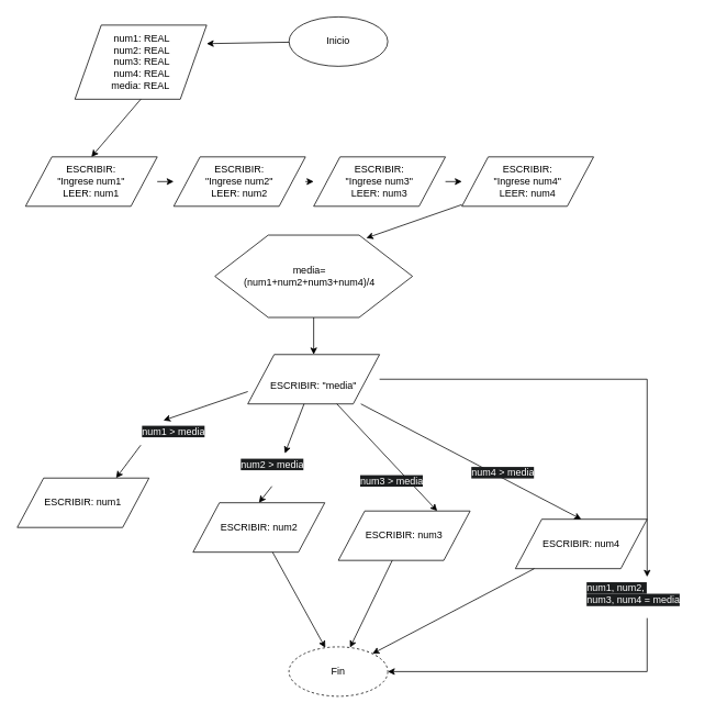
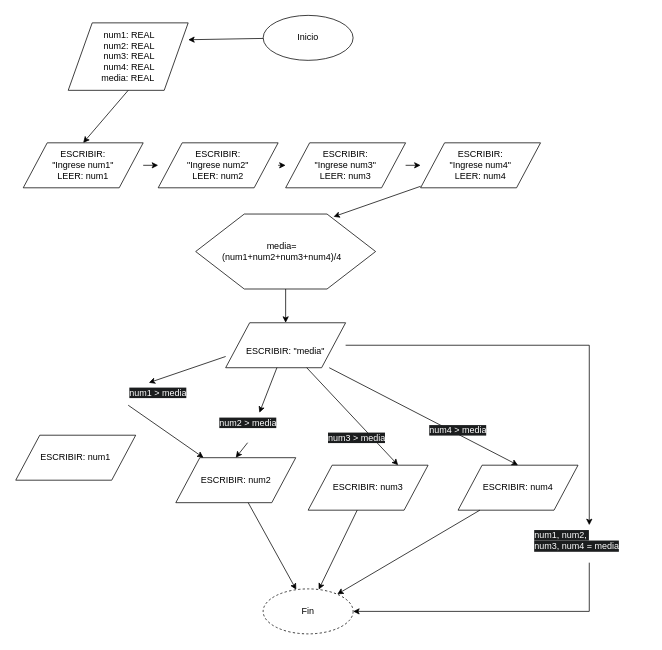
  <mxCell id="0" />
  <mxCell id="1" parent="0" />
  <mxCell id="2" value="Inicio" style="ellipse;whiteSpace=wrap;html=1;" parent="1" vertex="1"><mxGeometry x="350" y="20" width="120" height="60" as="geometry" /></mxCell>
  <mxCell id="3" value="ESCRIBIR:&lt;div&gt;&quot;Ingrese num1&quot;&lt;br&gt;LEER: num1&lt;/div&gt;" style="shape=parallelogram;whiteSpace=wrap;html=1;" parent="1" vertex="1"><mxGeometry x="30" y="190" width="160" height="60" as="geometry" /></mxCell>
  <mxCell id="4" value="ESCRIBIR:&lt;div&gt;&quot;Ingrese num2&quot;&lt;br&gt;LEER: num2&lt;/div&gt;" style="shape=parallelogram;whiteSpace=wrap;html=1;" parent="1" vertex="1"><mxGeometry x="210" y="190" width="160" height="60" as="geometry" /></mxCell>
  <mxCell id="5" value="ESCRIBIR:&lt;div&gt;&quot;Ingrese num3&quot;&lt;br&gt;LEER: num3&lt;/div&gt;" style="shape=parallelogram;whiteSpace=wrap;html=1;" parent="1" vertex="1"><mxGeometry x="380" y="190" width="160" height="60" as="geometry" /></mxCell>
  <mxCell id="6" value="ESCRIBIR:&lt;div&gt;&quot;Ingrese num4&quot;&lt;br&gt;LEER: num4&lt;/div&gt;" style="shape=parallelogram;whiteSpace=wrap;html=1;" parent="1" vertex="1"><mxGeometry x="560" y="190" width="160" height="60" as="geometry" /></mxCell>
  <mxCell id="7" style="edgeStyle=orthogonalEdgeStyle;rounded=0;orthogonalLoop=1;jettySize=auto;html=1;exitX=1;exitY=0.5;exitDx=0;exitDy=0;entryX=0.5;entryY=0;entryDx=0;entryDy=0;" edge="1" parent="1" source="8" target="32"><mxGeometry relative="1" as="geometry"><mxPoint x="860" y="655" as="targetPoint" /></mxGeometry></mxCell>
  <mxCell id="8" value="&lt;br&gt;ESCRIBIR: &quot;media&quot;" style="shape=parallelogram;whiteSpace=wrap;html=1;" parent="1" vertex="1"><mxGeometry x="300" y="430" width="160" height="60" as="geometry" /></mxCell>
  <mxCell id="9" value="ESCRIBIR: num1" style="shape=parallelogram;whiteSpace=wrap;html=1;" parent="1" vertex="1"><mxGeometry x="20" y="580" width="160" height="60" as="geometry" /></mxCell>
  <mxCell id="10" value="ESCRIBIR: num2" style="shape=parallelogram;whiteSpace=wrap;html=1;" parent="1" vertex="1"><mxGeometry x="233.5" y="610" width="160" height="60" as="geometry" /></mxCell>
  <mxCell id="11" value="ESCRIBIR: num3" style="shape=parallelogram;whiteSpace=wrap;html=1;" parent="1" vertex="1"><mxGeometry x="410" y="620" width="160" height="60" as="geometry" /></mxCell>
- <mxCell id="12" value="ESCRIBIR: num4" style="shape=parallelogram;whiteSpace=wrap;html=1;" parent="1" vertex="1"><mxGeometry x="625" y="630" width="160" height="60" as="geometry" /></mxCell>
+ <mxCell id="12" value="ESCRIBIR: num4" style="shape=parallelogram;whiteSpace=wrap;html=1;" parent="1" vertex="1"><mxGeometry x="610" y="620" width="160" height="60" as="geometry" /></mxCell>
  <mxCell id="13" value="Fin" style="ellipse;whiteSpace=wrap;html=1;dashed=1;" parent="1" vertex="1"><mxGeometry x="350" y="785" width="120" height="60" as="geometry" /></mxCell>
  <mxCell id="14" style="entryX=1;entryY=0.25;entryDx=0;entryDy=0;" parent="1" source="2" target="25" edge="1"><mxGeometry relative="1" as="geometry" /></mxCell>
  <mxCell id="15" parent="1" source="3" target="4" edge="1"><mxGeometry relative="1" as="geometry" /></mxCell>
  <mxCell id="16" parent="1" source="4" target="5" edge="1"><mxGeometry relative="1" as="geometry" /></mxCell>
  <mxCell id="17" parent="1" source="5" target="6" edge="1"><mxGeometry relative="1" as="geometry" /></mxCell>
  <mxCell id="18" style="entryX=0.766;entryY=0.036;entryDx=0;entryDy=0;entryPerimeter=0;" parent="1" source="6" target="27" edge="1"><mxGeometry relative="1" as="geometry"><mxPoint x="390" y="380" as="targetPoint" /></mxGeometry></mxCell>
- <mxCell id="19" style="entryX=0.75;entryY=0;entryDx=0;entryDy=0;exitX=0;exitY=0.75;exitDx=0;exitDy=0;" parent="1" source="36" target="9" edge="1"><mxGeometry relative="1" as="geometry"><mxPoint x="170" y="560" as="targetPoint" /></mxGeometry></mxCell>
+ <mxCell id="19" style="exitX=0;exitY=0.75;exitDx=0;exitDy=0;" parent="1" source="36" target="10" edge="1"><mxGeometry relative="1" as="geometry"><mxPoint x="170" y="560" as="targetPoint" /></mxGeometry></mxCell>
  <mxCell id="20" style="entryX=0.5;entryY=0;entryDx=0;entryDy=0;" parent="1" source="34" target="10" edge="1"><mxGeometry relative="1" as="geometry"><mxPoint x="317.297" y="573.649" as="targetPoint" /></mxGeometry></mxCell>
  <mxCell id="21" style="entryX=0.75;entryY=0;entryDx=0;entryDy=0;" parent="1" source="8" target="11" edge="1"><mxGeometry relative="1" as="geometry"><mxPoint x="502.727" y="578.636" as="targetPoint" /></mxGeometry></mxCell>
  <mxCell id="22" parent="1" source="10" target="13" edge="1"><mxGeometry relative="1" as="geometry" /></mxCell>
  <mxCell id="23" parent="1" source="11" target="13" edge="1"><mxGeometry relative="1" as="geometry" /></mxCell>
  <mxCell id="24" parent="1" source="12" target="13" edge="1"><mxGeometry relative="1" as="geometry" /></mxCell>
  <mxCell id="25" value="&amp;nbsp;num1: REAL&lt;br&gt;&amp;nbsp;num2&lt;span style=&quot;background-color: transparent; color: light-dark(rgb(0, 0, 0), rgb(255, 255, 255));&quot;&gt;: REAL&lt;/span&gt;&lt;div&gt;&lt;div&gt;&amp;nbsp;num3: REAL&lt;/div&gt;&lt;div&gt;&amp;nbsp;num4: REAL&lt;br&gt;&lt;div&gt;media: REAL&lt;/div&gt;&lt;/div&gt;&lt;/div&gt;" style="shape=parallelogram;whiteSpace=wrap;html=1;" vertex="1" parent="1"><mxGeometry x="90" y="30" width="160" height="90" as="geometry" /></mxCell>
  <mxCell id="26" style="exitX=0.5;exitY=1;exitDx=0;exitDy=0;entryX=0.5;entryY=0;entryDx=0;entryDy=0;" edge="1" parent="1" source="25" target="3"><mxGeometry relative="1" as="geometry"><mxPoint x="477" y="120" as="sourcePoint" /><mxPoint x="280" y="294" as="targetPoint" /></mxGeometry></mxCell>
  <mxCell id="27" value="" style="verticalLabelPosition=bottom;verticalAlign=top;html=1;shape=hexagon;perimeter=hexagonPerimeter2;arcSize=6;size=0.27;" vertex="1" parent="1"><mxGeometry x="260" y="285" width="240" height="100" as="geometry" /></mxCell>
  <mxCell id="28" style="edgeStyle=orthogonalEdgeStyle;rounded=0;orthogonalLoop=1;jettySize=auto;html=1;exitX=0.5;exitY=1;exitDx=0;exitDy=0;" edge="1" parent="1" source="27" target="8"><mxGeometry relative="1" as="geometry"><mxPoint x="370" y="500" as="sourcePoint" /></mxGeometry></mxCell>
  <mxCell id="29" value="&lt;div&gt;&lt;br&gt;&lt;/div&gt;media=(num1+num2+num3+num4)/4&lt;div&gt;&lt;br&gt;&lt;/div&gt;" style="text;html=1;align=center;verticalAlign=middle;whiteSpace=wrap;rounded=0;" vertex="1" parent="1"><mxGeometry x="345" y="320" width="60" height="30" as="geometry" /></mxCell>
  <mxCell id="30" style="edgeStyle=orthogonalEdgeStyle;rounded=0;orthogonalLoop=1;jettySize=auto;html=1;exitX=0.5;exitY=1;exitDx=0;exitDy=0;entryX=1;entryY=0.5;entryDx=0;entryDy=0;" edge="1" parent="1" source="32" target="13"><mxGeometry relative="1" as="geometry"><mxPoint x="860" y="785" as="sourcePoint" /></mxGeometry></mxCell>
  <mxCell id="31" value="&lt;span style=&quot;color: rgb(255, 255, 255); font-family: Helvetica; font-size: 12px; font-style: normal; font-variant-ligatures: normal; font-variant-caps: normal; font-weight: 400; letter-spacing: normal; orphans: 2; text-align: center; text-indent: 0px; text-transform: none; widows: 2; word-spacing: 0px; -webkit-text-stroke-width: 0px; white-space: normal; background-color: rgb(27, 29, 30); text-decoration-thickness: initial; text-decoration-style: initial; text-decoration-color: initial; display: inline !important; float: none;&quot;&gt;num3 &amp;gt; media&lt;/span&gt;" style="text;whiteSpace=wrap;html=1;" vertex="1" parent="1"><mxGeometry x="435" y="570" width="110" height="40" as="geometry" /></mxCell>
  <mxCell id="32" value="&lt;span style=&quot;color: rgb(255, 255, 255); font-family: Helvetica; font-size: 12px; font-style: normal; font-variant-ligatures: normal; font-variant-caps: normal; font-weight: 400; letter-spacing: normal; orphans: 2; text-align: center; text-indent: 0px; text-transform: none; widows: 2; word-spacing: 0px; -webkit-text-stroke-width: 0px; white-space: normal; background-color: rgb(27, 29, 30); text-decoration-thickness: initial; text-decoration-style: initial; text-decoration-color: initial; display: inline !important; float: none;&quot;&gt;num1, num2,&amp;nbsp;&lt;/span&gt;&lt;div style=&quot;forced-color-adjust: none; box-shadow: none !important; color: rgb(255, 255, 255); font-family: Helvetica; font-size: 12px; font-style: normal; font-variant-ligatures: normal; font-variant-caps: normal; font-weight: 400; letter-spacing: normal; orphans: 2; text-align: center; text-indent: 0px; text-transform: none; widows: 2; word-spacing: 0px; -webkit-text-stroke-width: 0px; white-space: normal; background-color: rgb(27, 29, 30); text-decoration-thickness: initial; text-decoration-style: initial; text-decoration-color: initial;&quot;&gt;num3, num4 = media&lt;/div&gt;" style="text;whiteSpace=wrap;html=1;" vertex="1" parent="1"><mxGeometry x="710" y="700" width="150" height="50" as="geometry" /></mxCell>
  <mxCell id="33" value="" style="entryX=0.5;entryY=0;entryDx=0;entryDy=0;" edge="1" parent="1" source="8" target="34"><mxGeometry relative="1" as="geometry"><mxPoint x="367" y="490" as="sourcePoint" /><mxPoint x="314" y="610" as="targetPoint" /></mxGeometry></mxCell>
  <mxCell id="34" value="&lt;span style=&quot;color: rgb(255, 255, 255); font-family: Helvetica; font-size: 12px; font-style: normal; font-variant-ligatures: normal; font-variant-caps: normal; font-weight: 400; letter-spacing: normal; orphans: 2; text-align: center; text-indent: 0px; text-transform: none; widows: 2; word-spacing: 0px; -webkit-text-stroke-width: 0px; white-space: normal; background-color: rgb(27, 29, 30); text-decoration-thickness: initial; text-decoration-style: initial; text-decoration-color: initial; display: inline !important; float: none;&quot;&gt;num2 &amp;gt; media&lt;/span&gt;" style="text;whiteSpace=wrap;html=1;" vertex="1" parent="1"><mxGeometry x="290" y="550" width="110" height="40" as="geometry" /></mxCell>
  <mxCell id="35" value="" style="entryX=0.25;entryY=0;entryDx=0;entryDy=0;exitX=0;exitY=0.75;exitDx=0;exitDy=0;" edge="1" parent="1" source="8" target="36"><mxGeometry relative="1" as="geometry"><mxPoint x="300" y="475" as="sourcePoint" /><mxPoint x="140" y="580" as="targetPoint" /></mxGeometry></mxCell>
  <mxCell id="36" value="&lt;span style=&quot;color: rgb(255, 255, 255); font-family: Helvetica; font-size: 12px; font-style: normal; font-variant-ligatures: normal; font-variant-caps: normal; font-weight: 400; letter-spacing: normal; orphans: 2; text-align: center; text-indent: 0px; text-transform: none; widows: 2; word-spacing: 0px; -webkit-text-stroke-width: 0px; white-space: normal; background-color: rgb(27, 29, 30); text-decoration-thickness: initial; text-decoration-style: initial; text-decoration-color: initial; display: inline !important; float: none;&quot;&gt;num1 &amp;gt; media&lt;/span&gt;" style="text;whiteSpace=wrap;html=1;" vertex="1" parent="1"><mxGeometry x="170" y="510" width="110" height="40" as="geometry" /></mxCell>
  <mxCell id="37" value="" style="entryX=0.5;entryY=0;entryDx=0;entryDy=0;" edge="1" parent="1" source="8" target="12"><mxGeometry relative="1" as="geometry"><mxPoint x="460" y="484" as="sourcePoint" /><mxPoint x="650" y="540" as="targetPoint" /></mxGeometry></mxCell>
  <mxCell id="38" value="&lt;span style=&quot;color: rgb(255, 255, 255); font-family: Helvetica; font-size: 12px; font-style: normal; font-variant-ligatures: normal; font-variant-caps: normal; font-weight: 400; letter-spacing: normal; orphans: 2; text-align: center; text-indent: 0px; text-transform: none; widows: 2; word-spacing: 0px; -webkit-text-stroke-width: 0px; white-space: normal; background-color: rgb(27, 29, 30); text-decoration-thickness: initial; text-decoration-style: initial; text-decoration-color: initial; display: inline !important; float: none;&quot;&gt;num4 &amp;gt; media&lt;/span&gt;" style="text;whiteSpace=wrap;html=1;" vertex="1" parent="1"><mxGeometry x="570" y="560" width="110" height="40" as="geometry" /></mxCell>
